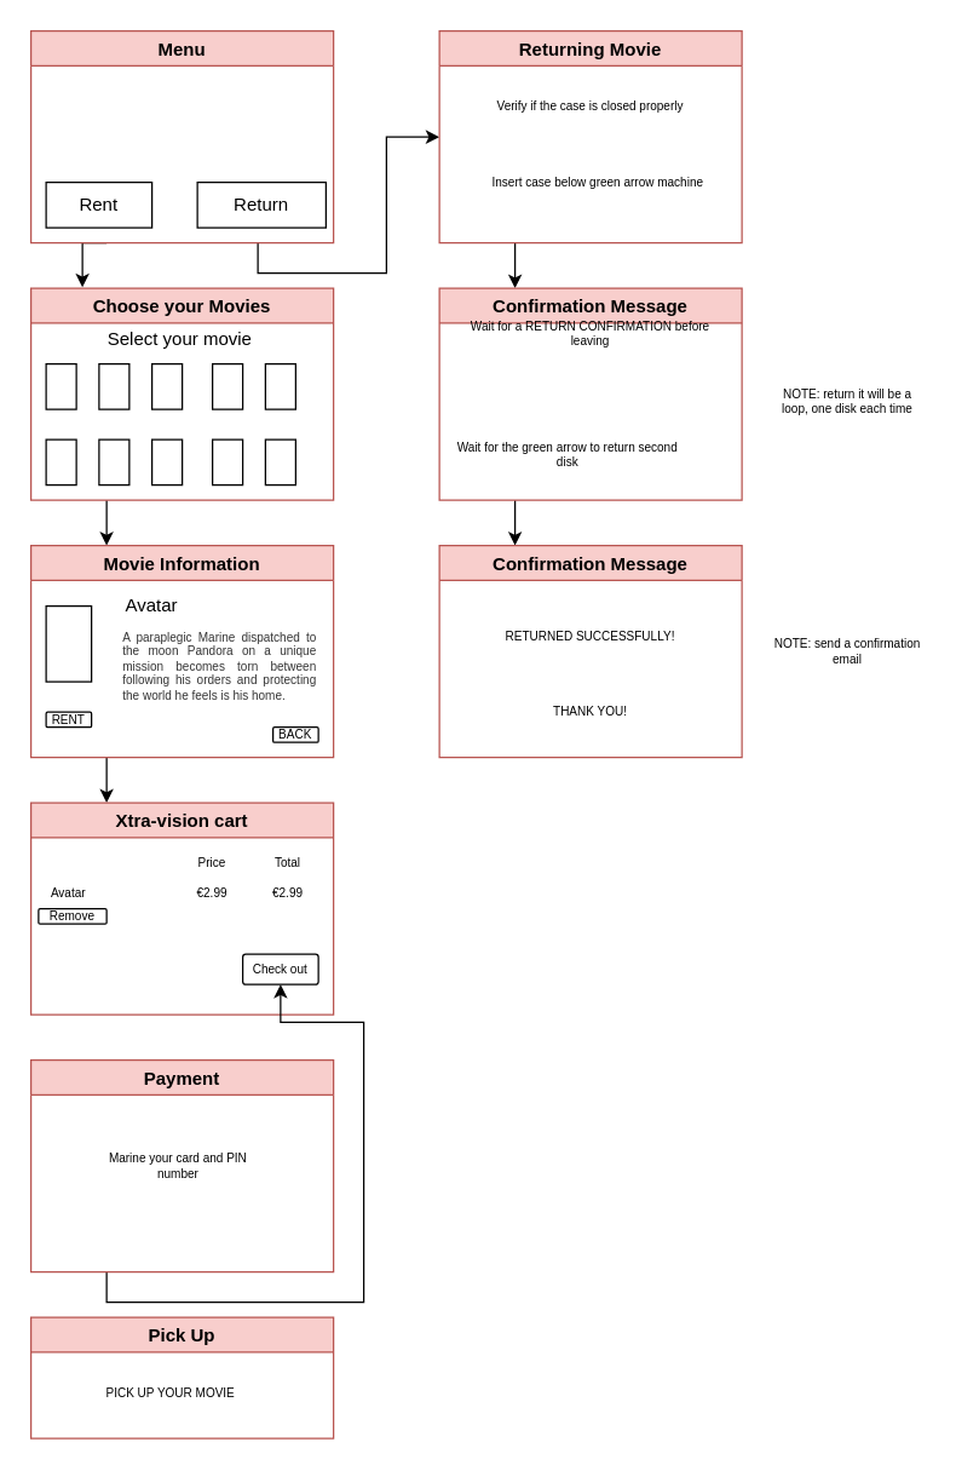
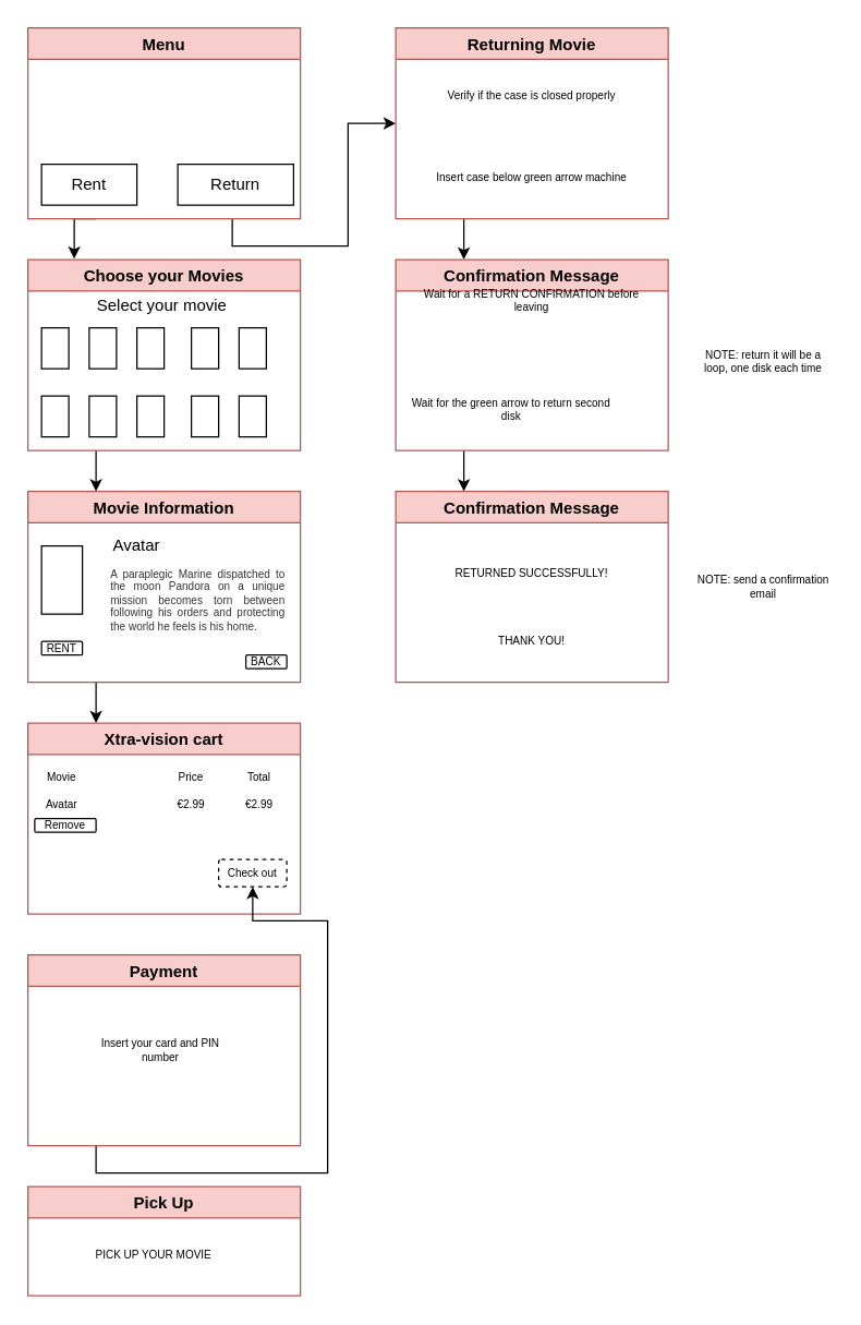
  <mxCell id="0" />
  <mxCell id="1" parent="0" />
  <mxCell id="2" style="edgeStyle=orthogonalEdgeStyle;rounded=0;orthogonalLoop=1;jettySize=auto;html=1;exitX=0.25;exitY=1;exitDx=0;exitDy=0;entryX=0.17;entryY=-0.005;entryDx=0;entryDy=0;entryPerimeter=0;" edge="1" parent="1" source="4" target="8"><mxGeometry relative="1" as="geometry" /></mxCell>
  <mxCell id="3" style="edgeStyle=orthogonalEdgeStyle;rounded=0;orthogonalLoop=1;jettySize=auto;html=1;exitX=0.75;exitY=1;exitDx=0;exitDy=0;entryX=0;entryY=0.5;entryDx=0;entryDy=0;fontSize=8;" edge="1" parent="1" source="4" target="42"><mxGeometry relative="1" as="geometry" /></mxCell>
  <mxCell id="4" value="Menu" style="swimlane;fillColor=#f8cecc;strokeColor=#b85450;" vertex="1" parent="1"><mxGeometry x="20" y="20" width="200" height="140" as="geometry"><mxRectangle x="20" y="40" width="60" height="23" as="alternateBounds" /></mxGeometry></mxCell>
  <mxCell id="5" value="Rent" style="whiteSpace=wrap;html=1;align=center;" vertex="1" parent="4"><mxGeometry x="10" y="100" width="70" height="30" as="geometry" /></mxCell>
  <mxCell id="6" value="Return" style="whiteSpace=wrap;html=1;align=center;" vertex="1" parent="4"><mxGeometry x="110" y="100" width="85" height="30" as="geometry" /></mxCell>
  <mxCell id="7" style="edgeStyle=orthogonalEdgeStyle;rounded=0;orthogonalLoop=1;jettySize=auto;html=1;exitX=0.25;exitY=1;exitDx=0;exitDy=0;entryX=0.25;entryY=0;entryDx=0;entryDy=0;" edge="1" parent="1" source="8" target="21"><mxGeometry relative="1" as="geometry" /></mxCell>
  <mxCell id="8" value="Choose your Movies" style="swimlane;fillColor=#f8cecc;strokeColor=#b85450;" vertex="1" parent="1"><mxGeometry x="20" y="190" width="200" height="140" as="geometry"><mxRectangle x="20" y="40" width="60" height="23" as="alternateBounds" /></mxGeometry></mxCell>
  <mxCell id="9" value="Select your movie" style="text;strokeColor=none;fillColor=none;spacingLeft=4;spacingRight=4;overflow=hidden;rotatable=0;points=[[0,0.5],[1,0.5]];portConstraint=eastwest;fontSize=12;" vertex="1" parent="8"><mxGeometry x="45" y="20" width="110" height="30" as="geometry" /></mxCell>
  <mxCell id="10" value="" style="verticalLabelPosition=bottom;verticalAlign=top;html=1;shape=mxgraph.basic.rect;fillColor2=none;strokeWidth=1;size=20;indent=5;" vertex="1" parent="8"><mxGeometry x="10" y="50" width="20" height="30" as="geometry" /></mxCell>
  <mxCell id="11" value="" style="verticalLabelPosition=bottom;verticalAlign=top;html=1;shape=mxgraph.basic.rect;fillColor2=none;strokeWidth=1;size=20;indent=5;" vertex="1" parent="8"><mxGeometry x="45" y="50" width="20" height="30" as="geometry" /></mxCell>
  <mxCell id="12" value="" style="verticalLabelPosition=bottom;verticalAlign=top;html=1;shape=mxgraph.basic.rect;fillColor2=none;strokeWidth=1;size=20;indent=5;" vertex="1" parent="8"><mxGeometry x="80" y="50" width="20" height="30" as="geometry" /></mxCell>
  <mxCell id="13" value="" style="verticalLabelPosition=bottom;verticalAlign=top;html=1;shape=mxgraph.basic.rect;fillColor2=none;strokeWidth=1;size=20;indent=5;" vertex="1" parent="8"><mxGeometry x="120" y="50" width="20" height="30" as="geometry" /></mxCell>
  <mxCell id="14" value="" style="verticalLabelPosition=bottom;verticalAlign=top;html=1;shape=mxgraph.basic.rect;fillColor2=none;strokeWidth=1;size=20;indent=5;" vertex="1" parent="8"><mxGeometry x="10" y="100" width="20" height="30" as="geometry" /></mxCell>
  <mxCell id="15" value="" style="verticalLabelPosition=bottom;verticalAlign=top;html=1;shape=mxgraph.basic.rect;fillColor2=none;strokeWidth=1;size=20;indent=5;" vertex="1" parent="8"><mxGeometry x="45" y="100" width="20" height="30" as="geometry" /></mxCell>
  <mxCell id="16" value="" style="verticalLabelPosition=bottom;verticalAlign=top;html=1;shape=mxgraph.basic.rect;fillColor2=none;strokeWidth=1;size=20;indent=5;" vertex="1" parent="8"><mxGeometry x="80" y="100" width="20" height="30" as="geometry" /></mxCell>
  <mxCell id="17" value="" style="verticalLabelPosition=bottom;verticalAlign=top;html=1;shape=mxgraph.basic.rect;fillColor2=none;strokeWidth=1;size=20;indent=5;" vertex="1" parent="8"><mxGeometry x="120" y="100" width="20" height="30" as="geometry" /></mxCell>
  <mxCell id="18" value="" style="verticalLabelPosition=bottom;verticalAlign=top;html=1;shape=mxgraph.basic.rect;fillColor2=none;strokeWidth=1;size=20;indent=5;" vertex="1" parent="8"><mxGeometry x="155" y="50" width="20" height="30" as="geometry" /></mxCell>
  <mxCell id="19" value="" style="verticalLabelPosition=bottom;verticalAlign=top;html=1;shape=mxgraph.basic.rect;fillColor2=none;strokeWidth=1;size=20;indent=5;" vertex="1" parent="8"><mxGeometry x="155" y="100" width="20" height="30" as="geometry" /></mxCell>
  <mxCell id="20" style="edgeStyle=orthogonalEdgeStyle;rounded=0;orthogonalLoop=1;jettySize=auto;html=1;exitX=0.25;exitY=1;exitDx=0;exitDy=0;entryX=0.25;entryY=0;entryDx=0;entryDy=0;fontSize=8;" edge="1" parent="1" source="21" target="27"><mxGeometry relative="1" as="geometry" /></mxCell>
  <mxCell id="21" value="Movie Information" style="swimlane;fillColor=#f8cecc;strokeColor=#b85450;" vertex="1" parent="1"><mxGeometry x="20" y="360" width="200" height="140" as="geometry"><mxRectangle x="20" y="40" width="60" height="23" as="alternateBounds" /></mxGeometry></mxCell>
  <mxCell id="22" value="" style="verticalLabelPosition=bottom;verticalAlign=top;html=1;shape=mxgraph.basic.rect;fillColor2=none;strokeWidth=1;size=20;indent=5;" vertex="1" parent="21"><mxGeometry x="10" y="40" width="30" height="50" as="geometry" /></mxCell>
  <mxCell id="23" value="Avatar" style="text;html=1;strokeColor=none;fillColor=none;align=center;verticalAlign=middle;whiteSpace=wrap;rounded=0;" vertex="1" parent="21"><mxGeometry x="60" y="30" width="40" height="20" as="geometry" /></mxCell>
  <mxCell id="24" value="&lt;div style=&quot;text-align: justify; font-size: 8px;&quot;&gt;&lt;span style=&quot;color: rgb(51, 51, 51); font-family: verdana, arial, sans-serif; font-size: 8px; background-color: rgb(255, 255, 255);&quot;&gt;A paraplegic Marine dispatched to the moon Pandora on a unique mission becomes torn between following his orders and protecting the world he feels is his home.&lt;/span&gt;&lt;/div&gt;" style="text;html=1;strokeColor=none;fillColor=none;align=center;verticalAlign=middle;whiteSpace=wrap;rounded=0;fontSize=8;" vertex="1" parent="21"><mxGeometry x="60" y="50" width="130" height="60" as="geometry" /></mxCell>
  <mxCell id="25" value="RENT" style="rounded=1;arcSize=10;whiteSpace=wrap;html=1;align=center;fontSize=8;" vertex="1" parent="21"><mxGeometry x="10" y="110" width="30" height="10" as="geometry" /></mxCell>
  <mxCell id="26" value="BACK" style="rounded=1;arcSize=10;whiteSpace=wrap;html=1;align=center;fontSize=8;" vertex="1" parent="21"><mxGeometry x="160" y="120" width="30" height="10" as="geometry" /></mxCell>
  <mxCell id="27" value="Xtra-vision cart" style="swimlane;startSize=23;fillColor=#f8cecc;strokeColor=#b85450;" vertex="1" parent="1"><mxGeometry x="20" y="530" width="200" height="140" as="geometry"><mxRectangle x="20" y="40" width="60" height="23" as="alternateBounds" /></mxGeometry></mxCell>
  <mxCell id="28" value="Avatar" style="text;html=1;strokeColor=none;fillColor=none;align=center;verticalAlign=middle;whiteSpace=wrap;rounded=0;fontSize=8;" vertex="1" parent="27"><mxGeometry x="5" y="50" width="40" height="20" as="geometry" /></mxCell>
+ <mxCell id="29" value="Movie" style="text;html=1;strokeColor=none;fillColor=none;align=center;verticalAlign=middle;whiteSpace=wrap;rounded=0;fontSize=8;" vertex="1" parent="27"><mxGeometry x="5" y="30" width="40" height="20" as="geometry" /></mxCell>
  <mxCell id="30" value="Price" style="text;html=1;strokeColor=none;fillColor=none;align=center;verticalAlign=middle;whiteSpace=wrap;rounded=0;fontSize=8;" vertex="1" parent="27"><mxGeometry x="100" y="30" width="40" height="20" as="geometry" /></mxCell>
  <mxCell id="31" value="Total" style="text;html=1;strokeColor=none;fillColor=none;align=center;verticalAlign=middle;whiteSpace=wrap;rounded=0;fontSize=8;" vertex="1" parent="27"><mxGeometry x="150" y="30" width="40" height="20" as="geometry" /></mxCell>
  <mxCell id="32" value="&lt;span style=&quot;text-align: left ; background-color: rgb(255 , 255 , 255)&quot;&gt;&lt;font style=&quot;font-size: 8px&quot;&gt;€2.99&lt;/font&gt;&lt;/span&gt;" style="text;html=1;strokeColor=none;fillColor=none;align=center;verticalAlign=middle;whiteSpace=wrap;rounded=0;fontSize=8;" vertex="1" parent="27"><mxGeometry x="100" y="50" width="40" height="20" as="geometry" /></mxCell>
  <mxCell id="33" value="&lt;span style=&quot;text-align: left ; background-color: rgb(255 , 255 , 255)&quot;&gt;&lt;font style=&quot;font-size: 8px&quot;&gt;€2.99&lt;/font&gt;&lt;/span&gt;" style="text;html=1;strokeColor=none;fillColor=none;align=center;verticalAlign=middle;whiteSpace=wrap;rounded=0;fontSize=8;" vertex="1" parent="27"><mxGeometry x="150" y="50" width="40" height="20" as="geometry" /></mxCell>
  <mxCell id="34" value="Remove" style="rounded=1;arcSize=10;whiteSpace=wrap;html=1;align=center;fontSize=8;" vertex="1" parent="27"><mxGeometry x="5" y="70" width="45" height="10" as="geometry" /></mxCell>
- <mxCell id="35" value="Check out" style="rounded=1;arcSize=10;whiteSpace=wrap;html=1;align=center;fontSize=8;" vertex="1" parent="27"><mxGeometry x="140" y="100" width="50" height="20" as="geometry" /></mxCell>
+ <mxCell id="35" value="Check out" style="rounded=1;arcSize=10;whiteSpace=wrap;html=1;align=center;fontSize=8;dashed=1;" vertex="1" parent="27"><mxGeometry x="140" y="100" width="50" height="20" as="geometry" /></mxCell>
  <mxCell id="36" style="edgeStyle=orthogonalEdgeStyle;rounded=0;orthogonalLoop=1;jettySize=auto;html=1;exitX=0.25;exitY=1;exitDx=0;exitDy=0;fontSize=8;" edge="1" parent="1" source="37" target="35"><mxGeometry relative="1" as="geometry" /></mxCell>
  <mxCell id="37" value="Payment" style="swimlane;startSize=23;fillColor=#f8cecc;strokeColor=#b85450;" vertex="1" parent="1"><mxGeometry x="20" y="700" width="200" height="140" as="geometry"><mxRectangle x="20" y="40" width="60" height="23" as="alternateBounds" /></mxGeometry></mxCell>
- <mxCell id="38" value="Marine your card and PIN number" style="text;html=1;strokeColor=none;fillColor=none;align=center;verticalAlign=middle;whiteSpace=wrap;rounded=0;fontSize=8;" vertex="1" parent="37"><mxGeometry x="45" y="60" width="105" height="20" as="geometry" /></mxCell>
+ <mxCell id="38" value="Insert your card and PIN number" style="text;html=1;strokeColor=none;fillColor=none;align=center;verticalAlign=middle;whiteSpace=wrap;rounded=0;fontSize=8;" vertex="1" parent="37"><mxGeometry x="45" y="60" width="105" height="20" as="geometry" /></mxCell>
  <mxCell id="39" value="Pick Up" style="swimlane;startSize=23;fillColor=#f8cecc;strokeColor=#b85450;" vertex="1" parent="1"><mxGeometry x="20" y="870" width="200" height="80" as="geometry"><mxRectangle x="20" y="40" width="60" height="23" as="alternateBounds" /></mxGeometry></mxCell>
  <mxCell id="40" value="PICK UP YOUR MOVIE" style="text;html=1;strokeColor=none;fillColor=none;align=center;verticalAlign=middle;whiteSpace=wrap;rounded=0;fontSize=8;" vertex="1" parent="39"><mxGeometry x="40" y="40" width="105" height="20" as="geometry" /></mxCell>
  <mxCell id="41" style="edgeStyle=orthogonalEdgeStyle;rounded=0;orthogonalLoop=1;jettySize=auto;html=1;exitX=0.25;exitY=1;exitDx=0;exitDy=0;entryX=0.25;entryY=0;entryDx=0;entryDy=0;fontSize=8;" edge="1" parent="1" source="42" target="46"><mxGeometry relative="1" as="geometry" /></mxCell>
  <mxCell id="42" value="Returning Movie" style="swimlane;startSize=23;fillColor=#f8cecc;strokeColor=#b85450;" vertex="1" parent="1"><mxGeometry x="290" y="20" width="200" height="140" as="geometry"><mxRectangle x="20" y="40" width="60" height="23" as="alternateBounds" /></mxGeometry></mxCell>
  <mxCell id="43" value="Verify if the case is closed properly" style="text;html=1;strokeColor=none;fillColor=none;align=center;verticalAlign=middle;whiteSpace=wrap;rounded=0;fontSize=8;" vertex="1" parent="42"><mxGeometry x="20" y="30" width="160" height="40" as="geometry" /></mxCell>
- <mxCell id="44" value="Insert case below green arrow machine" style="text;html=1;strokeColor=none;fillColor=none;align=center;verticalAlign=middle;whiteSpace=wrap;rounded=0;fontSize=8;" vertex="1" parent="42"><mxGeometry x="25" y="80" width="160" height="40" as="geometry" /></mxCell>
+ <mxCell id="44" value="Insert case below green arrow machine" style="text;html=1;strokeColor=none;fillColor=none;align=center;verticalAlign=middle;whiteSpace=wrap;rounded=0;fontSize=8;" vertex="1" parent="42"><mxGeometry x="20" y="90" width="160" height="40" as="geometry" /></mxCell>
  <mxCell id="45" style="edgeStyle=orthogonalEdgeStyle;rounded=0;orthogonalLoop=1;jettySize=auto;html=1;exitX=0.25;exitY=1;exitDx=0;exitDy=0;entryX=0.25;entryY=0;entryDx=0;entryDy=0;fontSize=8;" edge="1" parent="1" source="46" target="49"><mxGeometry relative="1" as="geometry" /></mxCell>
  <mxCell id="46" value="Confirmation Message" style="swimlane;startSize=23;fillColor=#f8cecc;strokeColor=#b85450;" vertex="1" parent="1"><mxGeometry x="290" y="190" width="200" height="140" as="geometry"><mxRectangle x="20" y="40" width="60" height="23" as="alternateBounds" /></mxGeometry></mxCell>
  <mxCell id="47" value="Wait for a RETURN CONFIRMATION before leaving" style="text;html=1;strokeColor=none;fillColor=none;align=center;verticalAlign=middle;whiteSpace=wrap;rounded=0;fontSize=8;" vertex="1" parent="46"><mxGeometry x="20" y="10" width="160" height="40" as="geometry" /></mxCell>
  <mxCell id="48" value="Wait for the green arrow to return second disk" style="text;html=1;strokeColor=none;fillColor=none;align=center;verticalAlign=middle;whiteSpace=wrap;rounded=0;fontSize=8;" vertex="1" parent="46"><mxGeometry x="5" y="90" width="160" height="40" as="geometry" /></mxCell>
  <mxCell id="49" value="Confirmation Message" style="swimlane;startSize=23;fillColor=#f8cecc;strokeColor=#b85450;" vertex="1" parent="1"><mxGeometry x="290" y="360" width="200" height="140" as="geometry"><mxRectangle x="20" y="40" width="60" height="23" as="alternateBounds" /></mxGeometry></mxCell>
  <mxCell id="50" value="RETURNED SUCCESSFULLY!" style="text;html=1;strokeColor=none;fillColor=none;align=center;verticalAlign=middle;whiteSpace=wrap;rounded=0;fontSize=8;" vertex="1" parent="49"><mxGeometry x="20" y="40" width="160" height="40" as="geometry" /></mxCell>
  <mxCell id="51" value="THANK YOU!" style="text;html=1;strokeColor=none;fillColor=none;align=center;verticalAlign=middle;whiteSpace=wrap;rounded=0;fontSize=8;" vertex="1" parent="49"><mxGeometry x="20" y="90" width="160" height="40" as="geometry" /></mxCell>
  <mxCell id="52" value="NOTE: return it will be a loop, one disk each time" style="text;html=1;strokeColor=none;fillColor=none;align=center;verticalAlign=middle;whiteSpace=wrap;rounded=0;fontSize=8;" vertex="1" parent="1"><mxGeometry x="510" y="250" width="100" height="30" as="geometry" /></mxCell>
  <mxCell id="53" value="NOTE: send a confirmation email" style="text;html=1;strokeColor=none;fillColor=none;align=center;verticalAlign=middle;whiteSpace=wrap;rounded=0;fontSize=8;" vertex="1" parent="1"><mxGeometry x="510" y="415" width="100" height="30" as="geometry" /></mxCell>
